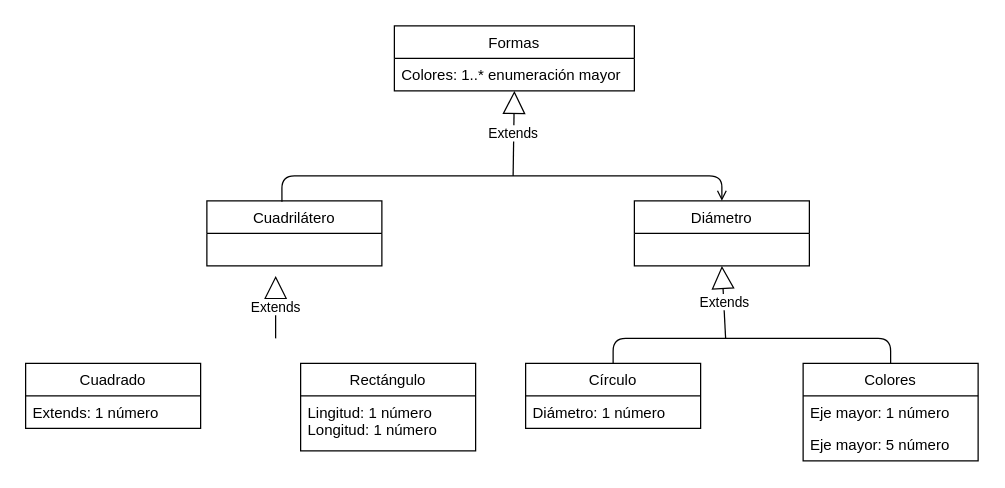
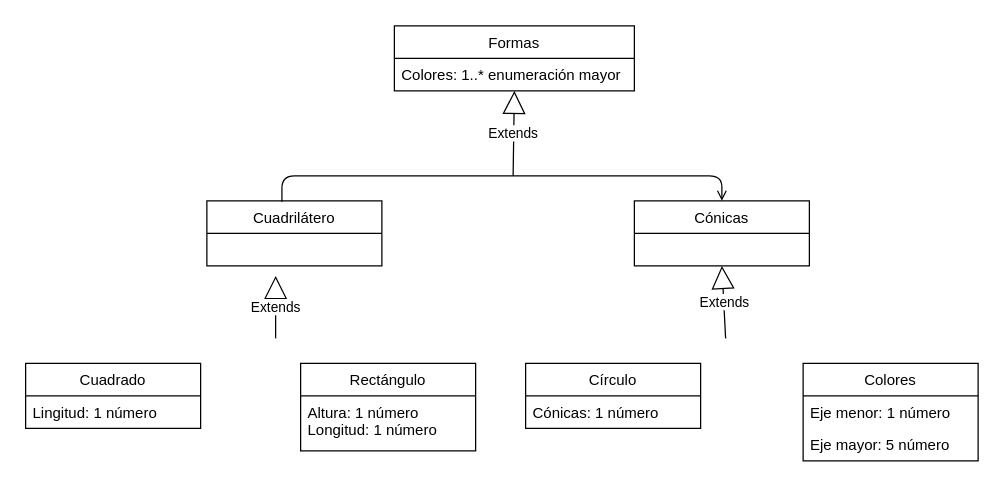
  <mxCell id="0" />
  <mxCell id="1" parent="0" />
  <mxCell id="2" value="Formas" style="swimlane;fontStyle=0;childLayout=stackLayout;horizontal=1;startSize=26;fillColor=none;horizontalStack=0;resizeParent=1;resizeParentMax=0;resizeLast=0;collapsible=1;marginBottom=0;" vertex="1" parent="1"><mxGeometry x="315" y="20" width="192" height="52" as="geometry" /></mxCell>
  <mxCell id="3" value="Colores: 1..* enumeración mayor" style="text;strokeColor=none;fillColor=none;align=left;verticalAlign=top;spacingLeft=4;spacingRight=4;overflow=hidden;rotatable=0;points=[[0,0.5],[1,0.5]];portConstraint=eastwest;" vertex="1" parent="2"><mxGeometry y="26" width="192" height="26" as="geometry" /></mxCell>
  <mxCell id="4" value="Colores" style="swimlane;fontStyle=0;childLayout=stackLayout;horizontal=1;startSize=26;fillColor=none;horizontalStack=0;resizeParent=1;resizeParentMax=0;resizeLast=0;collapsible=1;marginBottom=0;" vertex="1" parent="1"><mxGeometry x="642" y="290" width="140" height="78" as="geometry" /></mxCell>
- <mxCell id="5" value="Eje mayor: 1 número" style="text;strokeColor=none;fillColor=none;align=left;verticalAlign=top;spacingLeft=4;spacingRight=4;overflow=hidden;rotatable=0;points=[[0,0.5],[1,0.5]];portConstraint=eastwest;" vertex="1" parent="4"><mxGeometry y="26" width="140" height="26" as="geometry" /></mxCell>
+ <mxCell id="5" value="Eje menor: 1 número" style="text;strokeColor=none;fillColor=none;align=left;verticalAlign=top;spacingLeft=4;spacingRight=4;overflow=hidden;rotatable=0;points=[[0,0.5],[1,0.5]];portConstraint=eastwest;" vertex="1" parent="4"><mxGeometry y="26" width="140" height="26" as="geometry" /></mxCell>
  <mxCell id="6" value="Eje mayor: 5 número" style="text;strokeColor=none;fillColor=none;align=left;verticalAlign=top;spacingLeft=4;spacingRight=4;overflow=hidden;rotatable=0;points=[[0,0.5],[1,0.5]];portConstraint=eastwest;" vertex="1" parent="4"><mxGeometry y="52" width="140" height="26" as="geometry" /></mxCell>
  <mxCell id="7" value="Círculo" style="swimlane;fontStyle=0;childLayout=stackLayout;horizontal=1;startSize=26;fillColor=none;horizontalStack=0;resizeParent=1;resizeParentMax=0;resizeLast=0;collapsible=1;marginBottom=0;" vertex="1" parent="1"><mxGeometry x="420" y="290" width="140" height="52" as="geometry" /></mxCell>
- <mxCell id="8" value="Diámetro: 1 número" style="text;strokeColor=none;fillColor=none;align=left;verticalAlign=top;spacingLeft=4;spacingRight=4;overflow=hidden;rotatable=0;points=[[0,0.5],[1,0.5]];portConstraint=eastwest;" vertex="1" parent="7"><mxGeometry y="26" width="140" height="26" as="geometry" /></mxCell>
+ <mxCell id="8" value="Cónicas: 1 número" style="text;strokeColor=none;fillColor=none;align=left;verticalAlign=top;spacingLeft=4;spacingRight=4;overflow=hidden;rotatable=0;points=[[0,0.5],[1,0.5]];portConstraint=eastwest;" vertex="1" parent="7"><mxGeometry y="26" width="140" height="26" as="geometry" /></mxCell>
  <mxCell id="9" value="Rectángulo" style="swimlane;fontStyle=0;childLayout=stackLayout;horizontal=1;startSize=26;fillColor=none;horizontalStack=0;resizeParent=1;resizeParentMax=0;resizeLast=0;collapsible=1;marginBottom=0;" vertex="1" parent="1"><mxGeometry x="240" y="290" width="140" height="70" as="geometry" /></mxCell>
- <mxCell id="10" value="Lingitud: 1 número&#10;Longitud: 1 número" style="text;strokeColor=none;fillColor=none;align=left;verticalAlign=top;spacingLeft=4;spacingRight=4;overflow=hidden;rotatable=0;points=[[0,0.5],[1,0.5]];portConstraint=eastwest;" vertex="1" parent="9"><mxGeometry y="26" width="140" height="44" as="geometry" /></mxCell>
+ <mxCell id="10" value="Altura: 1 número&#10;Longitud: 1 número" style="text;strokeColor=none;fillColor=none;align=left;verticalAlign=top;spacingLeft=4;spacingRight=4;overflow=hidden;rotatable=0;points=[[0,0.5],[1,0.5]];portConstraint=eastwest;" vertex="1" parent="9"><mxGeometry y="26" width="140" height="44" as="geometry" /></mxCell>
  <mxCell id="11" value="Cuadrado" style="swimlane;fontStyle=0;childLayout=stackLayout;horizontal=1;startSize=26;fillColor=none;horizontalStack=0;resizeParent=1;resizeParentMax=0;resizeLast=0;collapsible=1;marginBottom=0;" vertex="1" parent="1"><mxGeometry x="20" y="290" width="140" height="52" as="geometry" /></mxCell>
- <mxCell id="12" value="Extends: 1 número" style="text;strokeColor=none;fillColor=none;align=left;verticalAlign=top;spacingLeft=4;spacingRight=4;overflow=hidden;rotatable=0;points=[[0,0.5],[1,0.5]];portConstraint=eastwest;" vertex="1" parent="11"><mxGeometry y="26" width="140" height="26" as="geometry" /></mxCell>
- <mxCell id="13" value="Diámetro" style="swimlane;fontStyle=0;childLayout=stackLayout;horizontal=1;startSize=26;fillColor=none;horizontalStack=0;resizeParent=1;resizeParentMax=0;resizeLast=0;collapsible=1;marginBottom=0;" vertex="1" parent="1"><mxGeometry x="507" y="160" width="140" height="52" as="geometry" /></mxCell>
+ <mxCell id="12" value="Lingitud: 1 número" style="text;strokeColor=none;fillColor=none;align=left;verticalAlign=top;spacingLeft=4;spacingRight=4;overflow=hidden;rotatable=0;points=[[0,0.5],[1,0.5]];portConstraint=eastwest;" vertex="1" parent="11"><mxGeometry y="26" width="140" height="26" as="geometry" /></mxCell>
+ <mxCell id="13" value="Cónicas" style="swimlane;fontStyle=0;childLayout=stackLayout;horizontal=1;startSize=26;fillColor=none;horizontalStack=0;resizeParent=1;resizeParentMax=0;resizeLast=0;collapsible=1;marginBottom=0;" vertex="1" parent="1"><mxGeometry x="507" y="160" width="140" height="52" as="geometry" /></mxCell>
  <mxCell id="14" value="  " style="text;strokeColor=none;fillColor=none;align=left;verticalAlign=top;spacingLeft=4;spacingRight=4;overflow=hidden;rotatable=0;points=[[0,0.5],[1,0.5]];portConstraint=eastwest;" vertex="1" parent="13"><mxGeometry y="26" width="140" height="26" as="geometry" /></mxCell>
  <mxCell id="15" value="Cuadrilátero" style="swimlane;fontStyle=0;childLayout=stackLayout;horizontal=1;startSize=26;fillColor=none;horizontalStack=0;resizeParent=1;resizeParentMax=0;resizeLast=0;collapsible=1;marginBottom=0;" vertex="1" parent="1"><mxGeometry x="165" y="160" width="140" height="52" as="geometry" /></mxCell>
  <mxCell id="16" value="  " style="text;strokeColor=none;fillColor=none;align=left;verticalAlign=top;spacingLeft=4;spacingRight=4;overflow=hidden;rotatable=0;points=[[0,0.5],[1,0.5]];portConstraint=eastwest;" vertex="1" parent="15"><mxGeometry y="26" width="140" height="26" as="geometry" /></mxCell>
  <mxCell id="17" value="" style="endArrow=open;html=1;entryX=0.5;entryY=0;entryDx=0;entryDy=0;exitX=0.429;exitY=0.014;exitDx=0;exitDy=0;exitPerimeter=0;" edge="1" parent="1" source="15" target="13"><mxGeometry width="50" height="50" relative="1" as="geometry"><mxPoint x="305" y="186" as="sourcePoint" /><mxPoint x="455" y="230" as="targetPoint" /><Array as="points"><mxPoint x="225" y="140" /><mxPoint x="400" y="140" /><mxPoint x="577" y="140" /></Array></mxGeometry></mxCell>
- <mxCell id="18" value="" style="endArrow=none;html=1;exitX=0.5;exitY=0;exitDx=0;exitDy=0;entryX=0.5;entryY=0;entryDx=0;entryDy=0;" edge="1" parent="1" source="7" target="4"><mxGeometry width="50" height="50" relative="1" as="geometry"><mxPoint x="400" y="250" as="sourcePoint" /><mxPoint x="450" y="200" as="targetPoint" /><Array as="points"><mxPoint x="490" y="270" /><mxPoint x="600" y="270" /><mxPoint x="712" y="270" /></Array></mxGeometry></mxCell>
  <mxCell id="19" value="Extends" style="endArrow=block;endSize=16;endFill=0;html=1;entryX=0.5;entryY=1;entryDx=0;entryDy=0;" edge="1" parent="1" target="2"><mxGeometry width="160" relative="1" as="geometry"><mxPoint x="410" y="140" as="sourcePoint" /><mxPoint x="500" y="220" as="targetPoint" /></mxGeometry></mxCell>
  <mxCell id="20" value="Extends" style="endArrow=block;endSize=16;endFill=0;html=1;entryX=0.393;entryY=1.308;entryDx=0;entryDy=0;entryPerimeter=0;" edge="1" parent="1" target="16"><mxGeometry width="160" relative="1" as="geometry"><mxPoint x="220" y="270" as="sourcePoint" /><mxPoint x="500" y="220" as="targetPoint" /></mxGeometry></mxCell>
  <mxCell id="21" value="Extends" style="endArrow=block;endSize=16;endFill=0;html=1;entryX=0.5;entryY=1;entryDx=0;entryDy=0;" edge="1" parent="1" target="13"><mxGeometry width="160" relative="1" as="geometry"><mxPoint x="580" y="270" as="sourcePoint" /><mxPoint x="500" y="220" as="targetPoint" /></mxGeometry></mxCell>
